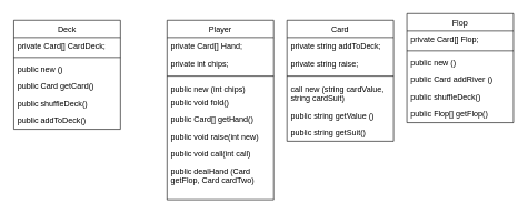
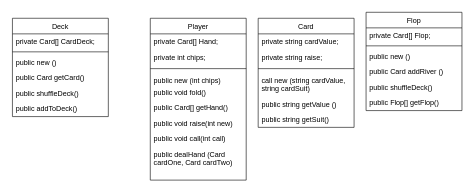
  <mxCell id="0" />
  <mxCell id="1" parent="0" />
  <mxCell id="2" value="Deck" style="swimlane;fontStyle=0;align=center;verticalAlign=top;childLayout=stackLayout;horizontal=1;startSize=26;horizontalStack=0;resizeParent=1;resizeLast=0;collapsible=1;marginBottom=0;rounded=0;shadow=0;strokeWidth=1;" parent="1" vertex="1"><mxGeometry x="20" y="30" width="160" height="164" as="geometry"><mxRectangle x="130" y="380" width="160" height="26" as="alternateBounds" /></mxGeometry></mxCell>
  <mxCell id="3" value="private Card[] CardDeck;" style="text;align=left;verticalAlign=top;spacingLeft=4;spacingRight=4;overflow=hidden;rotatable=0;points=[[0,0.5],[1,0.5]];portConstraint=eastwest;" parent="2" vertex="1"><mxGeometry y="26" width="160" height="26" as="geometry" /></mxCell>
  <mxCell id="4" value="" style="line;html=1;strokeWidth=1;align=left;verticalAlign=middle;spacingTop=-1;spacingLeft=3;spacingRight=3;rotatable=0;labelPosition=right;points=[];portConstraint=eastwest;" parent="2" vertex="1"><mxGeometry y="52" width="160" height="8" as="geometry" /></mxCell>
  <mxCell id="5" value="public new ()" style="text;align=left;verticalAlign=top;spacingLeft=4;spacingRight=4;overflow=hidden;rotatable=0;points=[[0,0.5],[1,0.5]];portConstraint=eastwest;" parent="2" vertex="1"><mxGeometry y="60" width="160" height="26" as="geometry" /></mxCell>
  <mxCell id="6" value="public Card getCard()" style="text;align=left;verticalAlign=top;spacingLeft=4;spacingRight=4;overflow=hidden;rotatable=0;points=[[0,0.5],[1,0.5]];portConstraint=eastwest;" vertex="1" parent="2"><mxGeometry y="86" width="160" height="26" as="geometry" /></mxCell>
  <mxCell id="7" value="public shuffleDeck()" style="text;align=left;verticalAlign=top;spacingLeft=4;spacingRight=4;overflow=hidden;rotatable=0;points=[[0,0.5],[1,0.5]];portConstraint=eastwest;" vertex="1" parent="2"><mxGeometry y="112" width="160" height="26" as="geometry" /></mxCell>
  <mxCell id="8" value="public addToDeck()" style="text;align=left;verticalAlign=top;spacingLeft=4;spacingRight=4;overflow=hidden;rotatable=0;points=[[0,0.5],[1,0.5]];portConstraint=eastwest;" vertex="1" parent="2"><mxGeometry y="138" width="160" height="26" as="geometry" /></mxCell>
  <mxCell id="9" value="Player" style="swimlane;fontStyle=0;align=center;verticalAlign=top;childLayout=stackLayout;horizontal=1;startSize=26;horizontalStack=0;resizeParent=1;resizeLast=0;collapsible=1;marginBottom=0;rounded=0;shadow=0;strokeWidth=1;" vertex="1" parent="1"><mxGeometry x="250" y="30" width="160" height="270" as="geometry"><mxRectangle x="130" y="380" width="160" height="26" as="alternateBounds" /></mxGeometry></mxCell>
  <mxCell id="10" value="private Card[] Hand;" style="text;align=left;verticalAlign=top;spacingLeft=4;spacingRight=4;overflow=hidden;rotatable=0;points=[[0,0.5],[1,0.5]];portConstraint=eastwest;" vertex="1" parent="9"><mxGeometry y="26" width="160" height="26" as="geometry" /></mxCell>
  <mxCell id="11" value="private int chips;" style="text;align=left;verticalAlign=top;spacingLeft=4;spacingRight=4;overflow=hidden;rotatable=0;points=[[0,0.5],[1,0.5]];portConstraint=eastwest;" vertex="1" parent="9"><mxGeometry y="52" width="160" height="26" as="geometry" /></mxCell>
  <mxCell id="12" value="" style="line;html=1;strokeWidth=1;align=left;verticalAlign=middle;spacingTop=-1;spacingLeft=3;spacingRight=3;rotatable=0;labelPosition=right;points=[];portConstraint=eastwest;" vertex="1" parent="9"><mxGeometry y="78" width="160" height="12" as="geometry" /></mxCell>
  <mxCell id="13" value="public new (int chips)" style="text;align=left;verticalAlign=top;spacingLeft=4;spacingRight=4;overflow=hidden;rotatable=0;points=[[0,0.5],[1,0.5]];portConstraint=eastwest;" vertex="1" parent="9"><mxGeometry y="90" width="160" height="20" as="geometry" /></mxCell>
  <mxCell id="14" value="public void fold()" style="text;align=left;verticalAlign=top;spacingLeft=4;spacingRight=4;overflow=hidden;rotatable=0;points=[[0,0.5],[1,0.5]];portConstraint=eastwest;" vertex="1" parent="9"><mxGeometry y="110" width="160" height="26" as="geometry" /></mxCell>
  <mxCell id="15" value="public Card[] getHand()" style="text;align=left;verticalAlign=top;spacingLeft=4;spacingRight=4;overflow=hidden;rotatable=0;points=[[0,0.5],[1,0.5]];portConstraint=eastwest;" vertex="1" parent="9"><mxGeometry y="136" width="160" height="26" as="geometry" /></mxCell>
  <mxCell id="16" value="public void raise(int new)" style="text;align=left;verticalAlign=top;spacingLeft=4;spacingRight=4;overflow=hidden;rotatable=0;points=[[0,0.5],[1,0.5]];portConstraint=eastwest;" vertex="1" parent="9"><mxGeometry y="162" width="160" height="26" as="geometry" /></mxCell>
  <mxCell id="17" value="public void call(int call)" style="text;align=left;verticalAlign=top;spacingLeft=4;spacingRight=4;overflow=hidden;rotatable=0;points=[[0,0.5],[1,0.5]];portConstraint=eastwest;" vertex="1" parent="9"><mxGeometry y="188" width="160" height="26" as="geometry" /></mxCell>
- <mxCell id="18" value="public dealHand (Card &#10;getFlop, Card cardTwo)" style="text;align=left;verticalAlign=top;spacingLeft=4;spacingRight=4;overflow=hidden;rotatable=0;points=[[0,0.5],[1,0.5]];portConstraint=eastwest;" vertex="1" parent="9"><mxGeometry y="214" width="160" height="46" as="geometry" /></mxCell>
+ <mxCell id="18" value="public dealHand (Card &#10;cardOne, Card cardTwo)" style="text;align=left;verticalAlign=top;spacingLeft=4;spacingRight=4;overflow=hidden;rotatable=0;points=[[0,0.5],[1,0.5]];portConstraint=eastwest;" vertex="1" parent="9"><mxGeometry y="214" width="160" height="46" as="geometry" /></mxCell>
  <mxCell id="19" value="Card" style="swimlane;fontStyle=0;align=center;verticalAlign=top;childLayout=stackLayout;horizontal=1;startSize=26;horizontalStack=0;resizeParent=1;resizeLast=0;collapsible=1;marginBottom=0;rounded=0;shadow=0;strokeWidth=1;" vertex="1" parent="1"><mxGeometry x="430" y="30" width="160" height="182" as="geometry"><mxRectangle x="130" y="380" width="160" height="26" as="alternateBounds" /></mxGeometry></mxCell>
- <mxCell id="20" value="private string addToDeck;" style="text;align=left;verticalAlign=top;spacingLeft=4;spacingRight=4;overflow=hidden;rotatable=0;points=[[0,0.5],[1,0.5]];portConstraint=eastwest;" vertex="1" parent="19"><mxGeometry y="26" width="160" height="26" as="geometry" /></mxCell>
+ <mxCell id="20" value="private string cardValue;" style="text;align=left;verticalAlign=top;spacingLeft=4;spacingRight=4;overflow=hidden;rotatable=0;points=[[0,0.5],[1,0.5]];portConstraint=eastwest;" vertex="1" parent="19"><mxGeometry y="26" width="160" height="26" as="geometry" /></mxCell>
  <mxCell id="21" value="private string raise;" style="text;align=left;verticalAlign=top;spacingLeft=4;spacingRight=4;overflow=hidden;rotatable=0;points=[[0,0.5],[1,0.5]];portConstraint=eastwest;" vertex="1" parent="19"><mxGeometry y="52" width="160" height="26" as="geometry" /></mxCell>
  <mxCell id="22" value="" style="line;html=1;strokeWidth=1;align=left;verticalAlign=middle;spacingTop=-1;spacingLeft=3;spacingRight=3;rotatable=0;labelPosition=right;points=[];portConstraint=eastwest;" vertex="1" parent="19"><mxGeometry y="78" width="160" height="12" as="geometry" /></mxCell>
  <mxCell id="23" value="call new (string cardValue, &#10;string cardSuit)" style="text;align=left;verticalAlign=top;spacingLeft=4;spacingRight=4;overflow=hidden;rotatable=0;points=[[0,0.5],[1,0.5]];portConstraint=eastwest;" vertex="1" parent="19"><mxGeometry y="90" width="160" height="40" as="geometry" /></mxCell>
  <mxCell id="24" value="public string getValue ()" style="text;align=left;verticalAlign=top;spacingLeft=4;spacingRight=4;overflow=hidden;rotatable=0;points=[[0,0.5],[1,0.5]];portConstraint=eastwest;" vertex="1" parent="19"><mxGeometry y="130" width="160" height="26" as="geometry" /></mxCell>
  <mxCell id="25" value="public string getSuit()" style="text;align=left;verticalAlign=top;spacingLeft=4;spacingRight=4;overflow=hidden;rotatable=0;points=[[0,0.5],[1,0.5]];portConstraint=eastwest;" vertex="1" parent="19"><mxGeometry y="156" width="160" height="26" as="geometry" /></mxCell>
  <mxCell id="26" value="Flop" style="swimlane;fontStyle=0;align=center;verticalAlign=top;childLayout=stackLayout;horizontal=1;startSize=26;horizontalStack=0;resizeParent=1;resizeLast=0;collapsible=1;marginBottom=0;rounded=0;shadow=0;strokeWidth=1;" vertex="1" parent="1"><mxGeometry x="610" y="20" width="160" height="164" as="geometry"><mxRectangle x="130" y="380" width="160" height="26" as="alternateBounds" /></mxGeometry></mxCell>
  <mxCell id="27" value="private Card[] Flop;" style="text;align=left;verticalAlign=top;spacingLeft=4;spacingRight=4;overflow=hidden;rotatable=0;points=[[0,0.5],[1,0.5]];portConstraint=eastwest;" vertex="1" parent="26"><mxGeometry y="26" width="160" height="26" as="geometry" /></mxCell>
  <mxCell id="28" value="" style="line;html=1;strokeWidth=1;align=left;verticalAlign=middle;spacingTop=-1;spacingLeft=3;spacingRight=3;rotatable=0;labelPosition=right;points=[];portConstraint=eastwest;" vertex="1" parent="26"><mxGeometry y="52" width="160" height="8" as="geometry" /></mxCell>
  <mxCell id="29" value="public new ()" style="text;align=left;verticalAlign=top;spacingLeft=4;spacingRight=4;overflow=hidden;rotatable=0;points=[[0,0.5],[1,0.5]];portConstraint=eastwest;" vertex="1" parent="26"><mxGeometry y="60" width="160" height="26" as="geometry" /></mxCell>
  <mxCell id="30" value="public Card addRiver ()" style="text;align=left;verticalAlign=top;spacingLeft=4;spacingRight=4;overflow=hidden;rotatable=0;points=[[0,0.5],[1,0.5]];portConstraint=eastwest;" vertex="1" parent="26"><mxGeometry y="86" width="160" height="26" as="geometry" /></mxCell>
  <mxCell id="31" value="public shuffleDeck()" style="text;align=left;verticalAlign=top;spacingLeft=4;spacingRight=4;overflow=hidden;rotatable=0;points=[[0,0.5],[1,0.5]];portConstraint=eastwest;" vertex="1" parent="26"><mxGeometry y="112" width="160" height="26" as="geometry" /></mxCell>
  <mxCell id="32" value="public Flop[] getFlop()" style="text;align=left;verticalAlign=top;spacingLeft=4;spacingRight=4;overflow=hidden;rotatable=0;points=[[0,0.5],[1,0.5]];portConstraint=eastwest;" vertex="1" parent="26"><mxGeometry y="138" width="160" height="26" as="geometry" /></mxCell>
